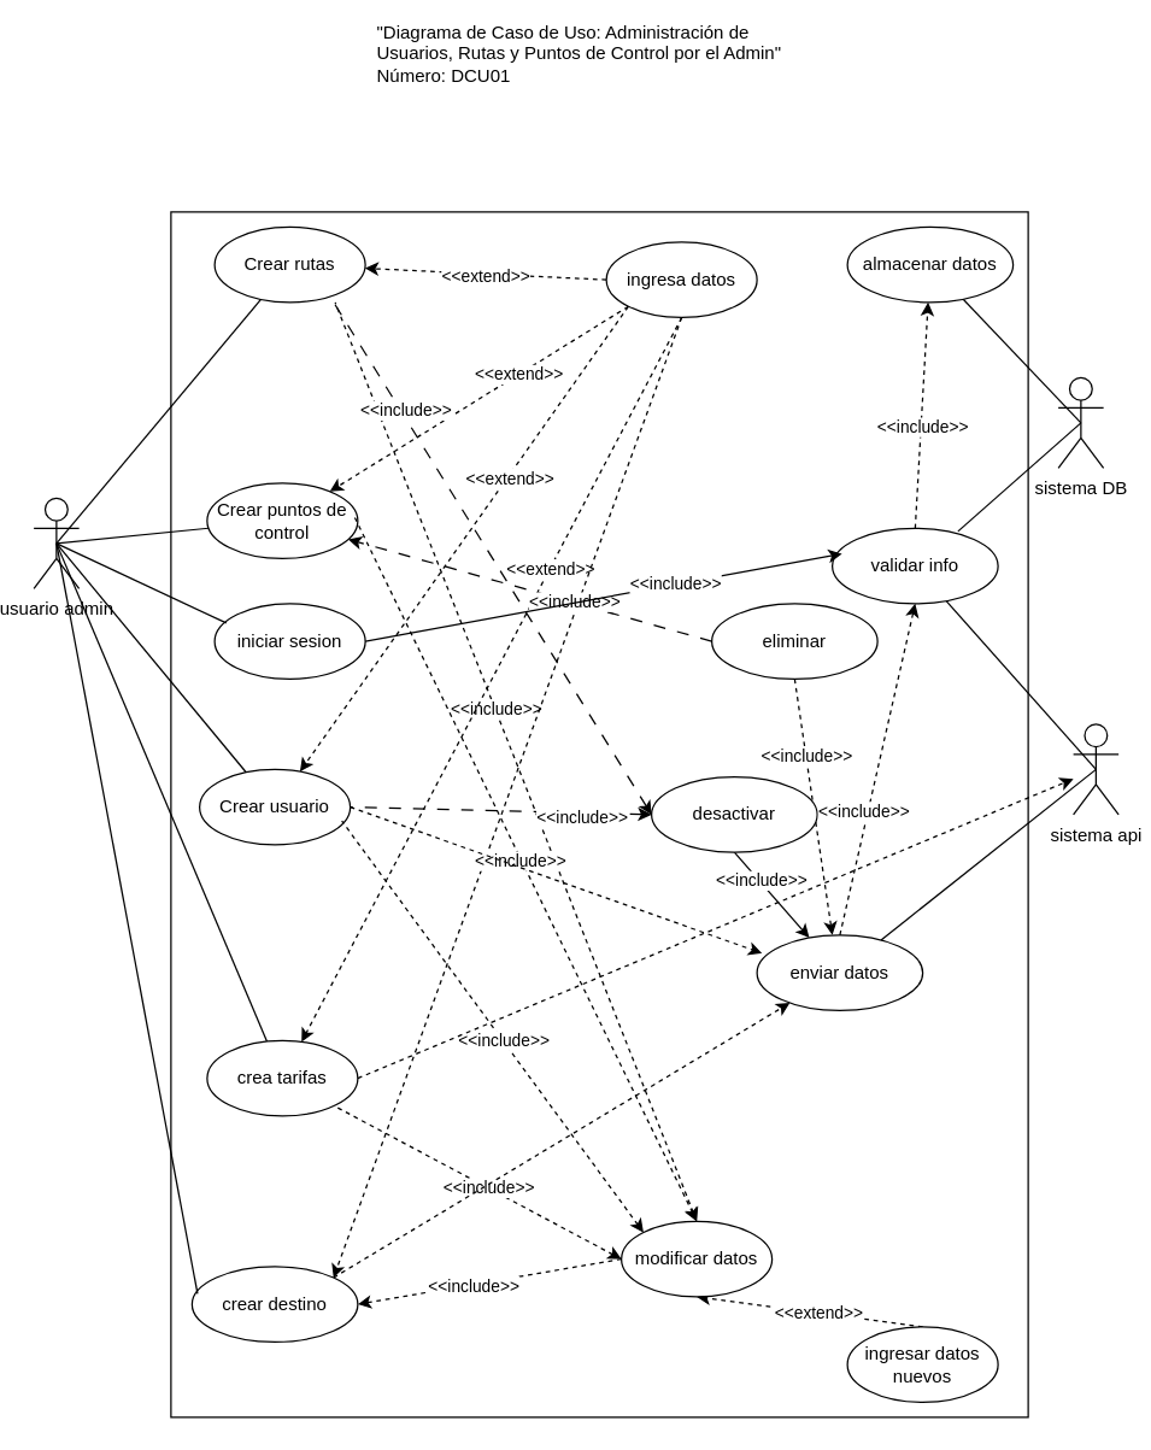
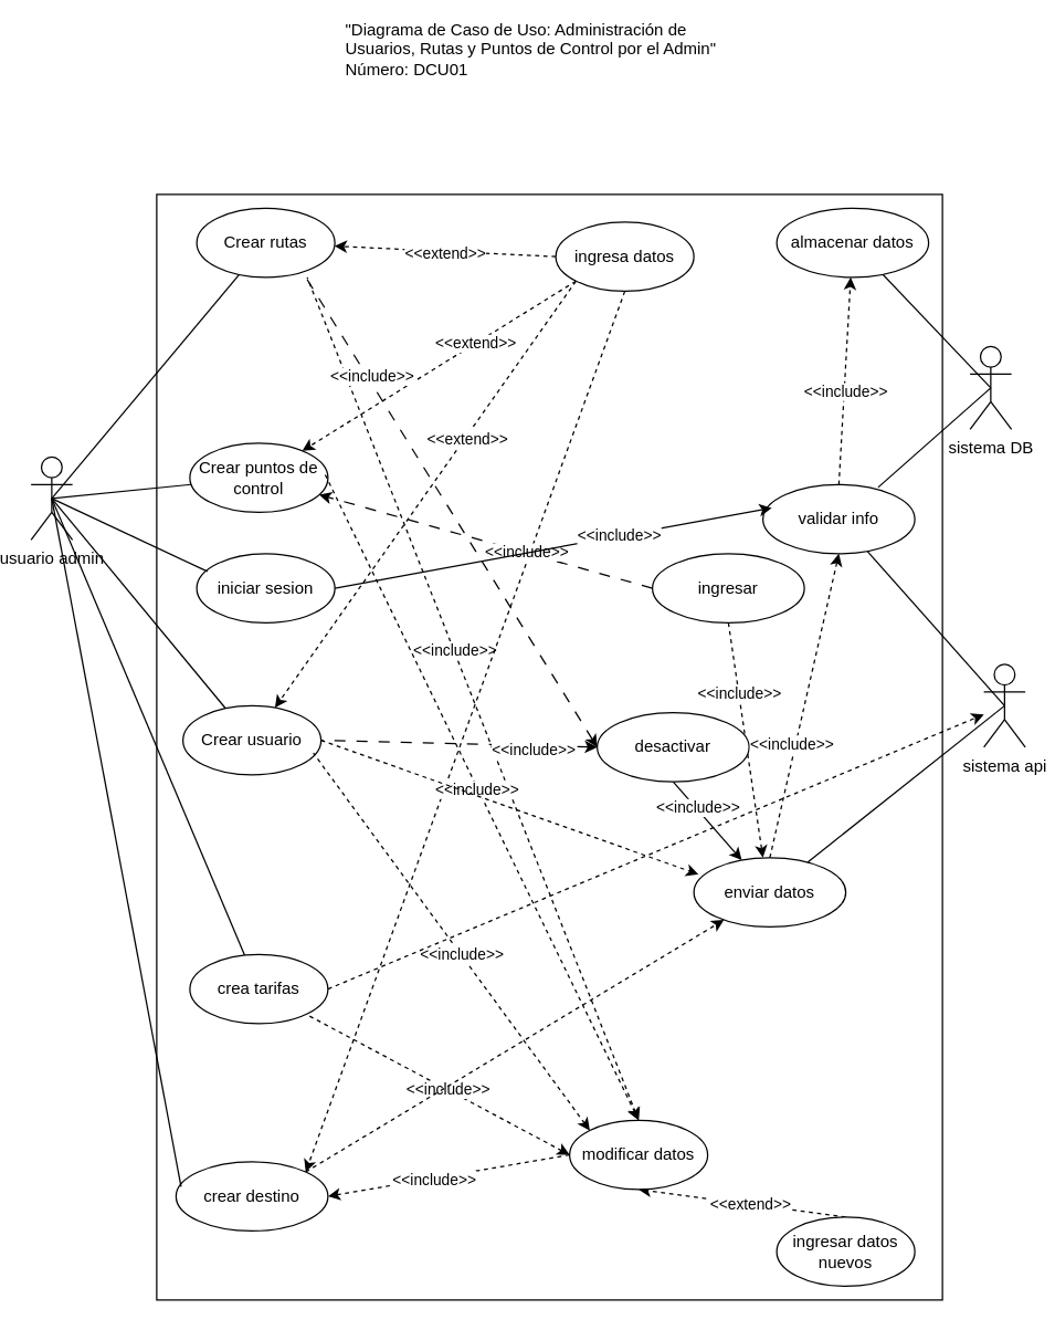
  <mxCell id="0" />
  <mxCell id="1" parent="0" />
  <mxCell id="2" value="&lt;div&gt;&lt;span style=&quot;background-color: initial;&quot;&gt;&quot;Diagrama de Caso de Uso: Administración de Usuarios, Rutas y Puntos de Control por el Admin&quot;&lt;/span&gt;&lt;/div&gt;&lt;div&gt;&lt;span style=&quot;background-color: initial;&quot;&gt;Número: DCU01&lt;/span&gt;&lt;br&gt;&lt;/div&gt;" style="text;html=1;align=left;verticalAlign=middle;whiteSpace=wrap;rounded=0;" vertex="1" parent="1"><mxGeometry x="246" y="20" width="296" height="30" as="geometry" /></mxCell>
  <mxCell id="3" value="" style="rounded=0;whiteSpace=wrap;html=1;" vertex="1" parent="1"><mxGeometry x="111" y="140" width="569" height="800" as="geometry" /></mxCell>
  <mxCell id="4" value="Crear rutas" style="ellipse;whiteSpace=wrap;html=1;" vertex="1" parent="1"><mxGeometry x="140" y="150" width="100" height="50" as="geometry" /></mxCell>
  <mxCell id="5" value="Crear puntos de control" style="ellipse;whiteSpace=wrap;html=1;" vertex="1" parent="1"><mxGeometry x="135" y="320" width="100" height="50" as="geometry" /></mxCell>
  <mxCell id="6" value="Crear usuario" style="ellipse;whiteSpace=wrap;html=1;" vertex="1" parent="1"><mxGeometry x="130" y="510" width="100" height="50" as="geometry" /></mxCell>
  <mxCell id="7" style="rounded=0;orthogonalLoop=1;jettySize=auto;html=1;exitX=0.5;exitY=0;exitDx=0;exitDy=0;entryX=0.5;entryY=1;entryDx=0;entryDy=0;dashed=1;" edge="1" parent="1" source="9" target="17"><mxGeometry relative="1" as="geometry" /></mxCell>
  <mxCell id="8" value="&amp;lt;&amp;lt;extend&amp;gt;&amp;gt;" style="edgeLabel;html=1;align=center;verticalAlign=middle;resizable=0;points=[];" vertex="1" connectable="0" parent="7"><mxGeometry x="-0.076" relative="1" as="geometry"><mxPoint as="offset" /></mxGeometry></mxCell>
  <mxCell id="9" value="ingresar datos nuevos" style="ellipse;whiteSpace=wrap;html=1;" vertex="1" parent="1"><mxGeometry x="560" y="880" width="100" height="50" as="geometry" /></mxCell>
  <mxCell id="10" value="crea tarifas" style="ellipse;whiteSpace=wrap;html=1;" vertex="1" parent="1"><mxGeometry x="135" y="690" width="100" height="50" as="geometry" /></mxCell>
  <mxCell id="11" style="rounded=0;orthogonalLoop=1;jettySize=auto;html=1;exitX=0.5;exitY=0;exitDx=0;exitDy=0;dashed=1;entryX=0.8;entryY=1;entryDx=0;entryDy=0;entryPerimeter=0;startArrow=classic;startFill=1;endArrow=none;endFill=0;" edge="1" parent="1" source="17" target="4"><mxGeometry relative="1" as="geometry"><mxPoint x="280" y="280" as="targetPoint" /></mxGeometry></mxCell>
  <mxCell id="12" value="&amp;lt;&amp;lt;include&amp;gt;&amp;gt;" style="edgeLabel;html=1;align=center;verticalAlign=middle;resizable=0;points=[];" vertex="1" connectable="0" parent="11"><mxGeometry x="0.118" y="-1" relative="1" as="geometry"><mxPoint as="offset" /></mxGeometry></mxCell>
  <mxCell id="13" style="rounded=0;orthogonalLoop=1;jettySize=auto;html=1;exitX=0;exitY=0.5;exitDx=0;exitDy=0;entryX=1;entryY=0.5;entryDx=0;entryDy=0;dashed=1;" edge="1" parent="1" source="17" target="55"><mxGeometry relative="1" as="geometry" /></mxCell>
  <mxCell id="14" value="&amp;lt;&amp;lt;include&amp;gt;&amp;gt;" style="edgeLabel;html=1;align=center;verticalAlign=middle;resizable=0;points=[];" vertex="1" connectable="0" parent="13"><mxGeometry x="0.13" y="1" relative="1" as="geometry"><mxPoint as="offset" /></mxGeometry></mxCell>
  <mxCell id="15" style="rounded=0;orthogonalLoop=1;jettySize=auto;html=1;exitX=0;exitY=0.5;exitDx=0;exitDy=0;dashed=1;startArrow=classic;startFill=1;endArrow=none;endFill=0;" edge="1" parent="1" source="17" target="10"><mxGeometry relative="1" as="geometry" /></mxCell>
  <mxCell id="16" value="&amp;lt;&amp;lt;include&amp;gt;&amp;gt;" style="edgeLabel;html=1;align=center;verticalAlign=middle;resizable=0;points=[];" vertex="1" connectable="0" parent="15"><mxGeometry x="-0.074" relative="1" as="geometry"><mxPoint as="offset" /></mxGeometry></mxCell>
  <mxCell id="17" value="modificar datos" style="ellipse;whiteSpace=wrap;html=1;" vertex="1" parent="1"><mxGeometry x="410" y="810" width="100" height="50" as="geometry" /></mxCell>
  <mxCell id="18" style="rounded=0;orthogonalLoop=1;jettySize=auto;html=1;exitX=0.5;exitY=0.5;exitDx=0;exitDy=0;exitPerimeter=0;endArrow=none;endFill=0;" edge="1" parent="1" source="22" target="4"><mxGeometry relative="1" as="geometry" /></mxCell>
  <mxCell id="19" style="rounded=0;orthogonalLoop=1;jettySize=auto;html=1;exitX=0.5;exitY=0.5;exitDx=0;exitDy=0;exitPerimeter=0;endArrow=none;endFill=0;" edge="1" parent="1" source="22" target="5"><mxGeometry relative="1" as="geometry" /></mxCell>
  <mxCell id="20" style="rounded=0;orthogonalLoop=1;jettySize=auto;html=1;exitX=0.5;exitY=0.5;exitDx=0;exitDy=0;exitPerimeter=0;endArrow=none;endFill=0;" edge="1" parent="1" source="22" target="6"><mxGeometry relative="1" as="geometry" /></mxCell>
  <mxCell id="21" style="rounded=0;orthogonalLoop=1;jettySize=auto;html=1;exitX=0.5;exitY=0.5;exitDx=0;exitDy=0;exitPerimeter=0;endArrow=none;endFill=0;" edge="1" parent="1" source="22" target="10"><mxGeometry relative="1" as="geometry" /></mxCell>
  <mxCell id="22" value="usuario admin" style="shape=umlActor;verticalLabelPosition=bottom;verticalAlign=top;html=1;outlineConnect=0;" vertex="1" parent="1"><mxGeometry x="20" y="330" width="30" height="60" as="geometry" /></mxCell>
  <mxCell id="23" style="rounded=0;orthogonalLoop=1;jettySize=auto;html=1;exitX=0;exitY=0.5;exitDx=0;exitDy=0;dashed=1;" edge="1" parent="1" source="32" target="4"><mxGeometry relative="1" as="geometry" /></mxCell>
  <mxCell id="24" value="&amp;lt;&amp;lt;extend&amp;gt;&amp;gt;" style="edgeLabel;html=1;align=center;verticalAlign=middle;resizable=0;points=[];" vertex="1" connectable="0" parent="23"><mxGeometry x="0.012" y="1" relative="1" as="geometry"><mxPoint as="offset" /></mxGeometry></mxCell>
  <mxCell id="25" style="rounded=0;orthogonalLoop=1;jettySize=auto;html=1;exitX=0;exitY=1;exitDx=0;exitDy=0;dashed=1;" edge="1" parent="1" source="32" target="5"><mxGeometry relative="1" as="geometry" /></mxCell>
  <mxCell id="26" value="&amp;lt;&amp;lt;extend&amp;gt;&amp;gt;" style="edgeLabel;html=1;align=center;verticalAlign=middle;resizable=0;points=[];" vertex="1" connectable="0" parent="25"><mxGeometry x="-0.264" y="-1" relative="1" as="geometry"><mxPoint as="offset" /></mxGeometry></mxCell>
- <mxCell id="27" style="rounded=0;orthogonalLoop=1;jettySize=auto;html=1;exitX=0.5;exitY=1;exitDx=0;exitDy=0;dashed=1;" edge="1" parent="1" source="32" target="10"><mxGeometry relative="1" as="geometry" /></mxCell>
- <mxCell id="28" value="&amp;lt;&amp;lt;extend&amp;gt;&amp;gt;" style="edgeLabel;html=1;align=center;verticalAlign=middle;resizable=0;points=[];" vertex="1" connectable="0" parent="27"><mxGeometry x="-0.306" relative="1" as="geometry"><mxPoint as="offset" /></mxGeometry></mxCell>
  <mxCell id="29" style="rounded=0;orthogonalLoop=1;jettySize=auto;html=1;exitX=0;exitY=1;exitDx=0;exitDy=0;dashed=1;" edge="1" parent="1" source="32" target="6"><mxGeometry relative="1" as="geometry" /></mxCell>
  <mxCell id="30" value="&amp;lt;&amp;lt;extend&amp;gt;&amp;gt;" style="edgeLabel;html=1;align=center;verticalAlign=middle;resizable=0;points=[];" vertex="1" connectable="0" parent="29"><mxGeometry x="-0.262" y="1" relative="1" as="geometry"><mxPoint as="offset" /></mxGeometry></mxCell>
  <mxCell id="31" style="rounded=0;orthogonalLoop=1;jettySize=auto;html=1;exitX=0.5;exitY=1;exitDx=0;exitDy=0;entryX=1;entryY=0;entryDx=0;entryDy=0;dashed=1;" edge="1" parent="1" source="32" target="55"><mxGeometry relative="1" as="geometry" /></mxCell>
  <mxCell id="32" value="ingresa datos" style="ellipse;whiteSpace=wrap;html=1;" vertex="1" parent="1"><mxGeometry x="400" y="160" width="100" height="50" as="geometry" /></mxCell>
  <mxCell id="33" style="rounded=0;orthogonalLoop=1;jettySize=auto;html=1;exitX=0.5;exitY=0.5;exitDx=0;exitDy=0;exitPerimeter=0;endArrow=none;endFill=0;" edge="1" parent="1" source="34" target="63"><mxGeometry relative="1" as="geometry" /></mxCell>
  <mxCell id="34" value="sistema DB" style="shape=umlActor;verticalLabelPosition=bottom;verticalAlign=top;html=1;outlineConnect=0;" vertex="1" parent="1"><mxGeometry x="700" y="250" width="30" height="60" as="geometry" /></mxCell>
  <mxCell id="35" style="rounded=0;orthogonalLoop=1;jettySize=auto;html=1;exitX=0.5;exitY=0.5;exitDx=0;exitDy=0;exitPerimeter=0;endArrow=none;endFill=0;" edge="1" parent="1" source="37" target="59"><mxGeometry relative="1" as="geometry" /></mxCell>
  <mxCell id="36" style="rounded=0;orthogonalLoop=1;jettySize=auto;html=1;exitX=0.5;exitY=0.5;exitDx=0;exitDy=0;exitPerimeter=0;endArrow=none;endFill=0;" edge="1" parent="1" source="37" target="62"><mxGeometry relative="1" as="geometry" /></mxCell>
  <mxCell id="37" value="sistema api" style="shape=umlActor;verticalLabelPosition=bottom;verticalAlign=top;html=1;outlineConnect=0;" vertex="1" parent="1"><mxGeometry x="710" y="480" width="30" height="60" as="geometry" /></mxCell>
  <mxCell id="38" style="rounded=0;orthogonalLoop=1;jettySize=auto;html=1;exitX=0;exitY=0;exitDx=0;exitDy=0;entryX=0.944;entryY=0.684;entryDx=0;entryDy=0;entryPerimeter=0;dashed=1;startArrow=classic;startFill=1;endArrow=none;endFill=0;" edge="1" parent="1" source="17" target="6"><mxGeometry relative="1" as="geometry" /></mxCell>
  <mxCell id="39" value="&amp;lt;&amp;lt;include&amp;gt;&amp;gt;" style="edgeLabel;html=1;align=center;verticalAlign=middle;resizable=0;points=[];" vertex="1" connectable="0" parent="38"><mxGeometry x="-0.069" relative="1" as="geometry"><mxPoint as="offset" /></mxGeometry></mxCell>
  <mxCell id="40" style="rounded=0;orthogonalLoop=1;jettySize=auto;html=1;exitX=0.5;exitY=0;exitDx=0;exitDy=0;entryX=0.972;entryY=0.422;entryDx=0;entryDy=0;entryPerimeter=0;dashed=1;startArrow=classic;startFill=1;endArrow=none;endFill=0;" edge="1" parent="1" source="17" target="5"><mxGeometry relative="1" as="geometry" /></mxCell>
  <mxCell id="41" value="&amp;lt;&amp;lt;include&amp;gt;&amp;gt;" style="edgeLabel;html=1;align=center;verticalAlign=middle;resizable=0;points=[];" vertex="1" connectable="0" parent="40"><mxGeometry x="0.026" y="1" relative="1" as="geometry"><mxPoint as="offset" /></mxGeometry></mxCell>
  <mxCell id="42" style="rounded=0;orthogonalLoop=1;jettySize=auto;html=1;exitX=0;exitY=0.5;exitDx=0;exitDy=0;dashed=1;dashPattern=8 8;" edge="1" parent="1" source="46" target="5"><mxGeometry relative="1" as="geometry" /></mxCell>
  <mxCell id="43" value="&amp;lt;&amp;lt;include&amp;gt;&amp;gt;" style="edgeLabel;html=1;align=center;verticalAlign=middle;resizable=0;points=[];" vertex="1" connectable="0" parent="42"><mxGeometry x="-0.239" y="-1" relative="1" as="geometry"><mxPoint as="offset" /></mxGeometry></mxCell>
  <mxCell id="44" style="rounded=0;orthogonalLoop=1;jettySize=auto;html=1;exitX=0.5;exitY=1;exitDx=0;exitDy=0;startArrow=none;startFill=0;dashed=1;" edge="1" parent="1" source="46"><mxGeometry relative="1" as="geometry"><mxPoint x="550" y="620" as="targetPoint" /></mxGeometry></mxCell>
  <mxCell id="45" value="&amp;lt;&amp;lt;include&amp;gt;&amp;gt;" style="edgeLabel;html=1;align=center;verticalAlign=middle;resizable=0;points=[];" vertex="1" connectable="0" parent="44"><mxGeometry x="-0.408" relative="1" as="geometry"><mxPoint as="offset" /></mxGeometry></mxCell>
- <mxCell id="46" value="eliminar" style="ellipse;whiteSpace=wrap;html=1;" vertex="1" parent="1"><mxGeometry x="470" y="400" width="110" height="50" as="geometry" /></mxCell>
+ <mxCell id="46" value="ingresar" style="ellipse;whiteSpace=wrap;html=1;" vertex="1" parent="1"><mxGeometry x="470" y="400" width="110" height="50" as="geometry" /></mxCell>
  <mxCell id="47" style="rounded=0;orthogonalLoop=1;jettySize=auto;html=1;exitX=0;exitY=0.5;exitDx=0;exitDy=0;entryX=1;entryY=0.5;entryDx=0;entryDy=0;dashed=1;dashPattern=8 8;endArrow=none;endFill=0;startArrow=classic;startFill=1;" edge="1" parent="1" source="51" target="6"><mxGeometry relative="1" as="geometry" /></mxCell>
  <mxCell id="48" value="&amp;lt;&amp;lt;include&amp;gt;&amp;gt;" style="edgeLabel;html=1;align=center;verticalAlign=middle;resizable=0;points=[];" vertex="1" connectable="0" parent="47"><mxGeometry x="-0.543" y="3" relative="1" as="geometry"><mxPoint as="offset" /></mxGeometry></mxCell>
  <mxCell id="49" style="rounded=0;orthogonalLoop=1;jettySize=auto;html=1;exitX=0.5;exitY=1;exitDx=0;exitDy=0;startArrow=none;startFill=0;dashed=0;" edge="1" parent="1" source="51" target="59"><mxGeometry relative="1" as="geometry" /></mxCell>
  <mxCell id="50" value="&amp;lt;&amp;lt;include&amp;gt;&amp;gt;" style="edgeLabel;html=1;align=center;verticalAlign=middle;resizable=0;points=[];" vertex="1" connectable="0" parent="49"><mxGeometry x="-0.322" y="1" relative="1" as="geometry"><mxPoint as="offset" /></mxGeometry></mxCell>
  <mxCell id="51" value="desactivar" style="ellipse;whiteSpace=wrap;html=1;" vertex="1" parent="1"><mxGeometry x="430" y="515" width="110" height="50" as="geometry" /></mxCell>
  <mxCell id="52" style="rounded=0;orthogonalLoop=1;jettySize=auto;html=1;exitX=0;exitY=0.5;exitDx=0;exitDy=0;entryX=0.758;entryY=0.898;entryDx=0;entryDy=0;entryPerimeter=0;dashed=1;dashPattern=8 8;startArrow=classic;startFill=1;endArrow=none;endFill=0;" edge="1" parent="1" source="51" target="4"><mxGeometry relative="1" as="geometry" /></mxCell>
  <mxCell id="53" value="&amp;lt;&amp;lt;include&amp;gt;&amp;gt;" style="edgeLabel;html=1;align=center;verticalAlign=middle;resizable=0;points=[];" vertex="1" connectable="0" parent="52"><mxGeometry x="0.548" y="-3" relative="1" as="geometry"><mxPoint as="offset" /></mxGeometry></mxCell>
  <mxCell id="54" style="rounded=0;orthogonalLoop=1;jettySize=auto;html=1;exitX=1;exitY=0;exitDx=0;exitDy=0;dashed=1;" edge="1" parent="1" source="55" target="59"><mxGeometry relative="1" as="geometry" /></mxCell>
  <mxCell id="55" value="crear destino" style="ellipse;whiteSpace=wrap;html=1;" vertex="1" parent="1"><mxGeometry x="125" y="840" width="110" height="50" as="geometry" /></mxCell>
  <mxCell id="56" style="rounded=0;orthogonalLoop=1;jettySize=auto;html=1;exitX=0.5;exitY=0.5;exitDx=0;exitDy=0;exitPerimeter=0;entryX=0.033;entryY=0.36;entryDx=0;entryDy=0;entryPerimeter=0;endArrow=none;endFill=0;" edge="1" parent="1" source="22" target="55"><mxGeometry relative="1" as="geometry" /></mxCell>
  <mxCell id="57" style="rounded=0;orthogonalLoop=1;jettySize=auto;html=1;exitX=0.5;exitY=0;exitDx=0;exitDy=0;entryX=0.5;entryY=1;entryDx=0;entryDy=0;dashed=1;" edge="1" parent="1" source="59" target="62"><mxGeometry relative="1" as="geometry" /></mxCell>
  <mxCell id="58" value="&amp;lt;&amp;lt;include&amp;gt;&amp;gt;" style="edgeLabel;html=1;align=center;verticalAlign=middle;resizable=0;points=[];" vertex="1" connectable="0" parent="57"><mxGeometry x="-0.251" y="3" relative="1" as="geometry"><mxPoint as="offset" /></mxGeometry></mxCell>
  <mxCell id="59" value="enviar datos" style="ellipse;whiteSpace=wrap;html=1;" vertex="1" parent="1"><mxGeometry x="500" y="620" width="110" height="50" as="geometry" /></mxCell>
  <mxCell id="60" style="rounded=0;orthogonalLoop=1;jettySize=auto;html=1;exitX=0.5;exitY=0;exitDx=0;exitDy=0;dashed=1;" edge="1" parent="1" source="62" target="63"><mxGeometry relative="1" as="geometry" /></mxCell>
  <mxCell id="61" value="&amp;lt;&amp;lt;include&amp;gt;&amp;gt;" style="edgeLabel;html=1;align=center;verticalAlign=middle;resizable=0;points=[];" vertex="1" connectable="0" parent="60"><mxGeometry x="-0.092" y="-1" relative="1" as="geometry"><mxPoint as="offset" /></mxGeometry></mxCell>
  <mxCell id="62" value="validar info" style="ellipse;whiteSpace=wrap;html=1;" vertex="1" parent="1"><mxGeometry x="550" y="350" width="110" height="50" as="geometry" /></mxCell>
  <mxCell id="63" value="almacenar datos" style="ellipse;whiteSpace=wrap;html=1;" vertex="1" parent="1"><mxGeometry x="560" y="150" width="110" height="50" as="geometry" /></mxCell>
  <mxCell id="64" style="rounded=0;orthogonalLoop=1;jettySize=auto;html=1;exitX=0.5;exitY=0.5;exitDx=0;exitDy=0;exitPerimeter=0;entryX=0.758;entryY=0.04;entryDx=0;entryDy=0;entryPerimeter=0;endArrow=none;endFill=0;" edge="1" parent="1" source="34" target="62"><mxGeometry relative="1" as="geometry" /></mxCell>
  <mxCell id="65" style="rounded=0;orthogonalLoop=1;jettySize=auto;html=1;exitX=1;exitY=0.5;exitDx=0;exitDy=0;dashed=1;" edge="1" parent="1" source="10" target="37"><mxGeometry relative="1" as="geometry" /></mxCell>
  <mxCell id="66" style="rounded=0;orthogonalLoop=1;jettySize=auto;html=1;exitX=1;exitY=0.5;exitDx=0;exitDy=0;entryX=0.03;entryY=0.24;entryDx=0;entryDy=0;entryPerimeter=0;dashed=1;" edge="1" parent="1" source="6" target="59"><mxGeometry relative="1" as="geometry" /></mxCell>
  <mxCell id="67" value="iniciar sesion" style="ellipse;whiteSpace=wrap;html=1;" vertex="1" parent="1"><mxGeometry x="140" y="400" width="100" height="50" as="geometry" /></mxCell>
  <mxCell id="68" style="rounded=0;orthogonalLoop=1;jettySize=auto;html=1;exitX=0.5;exitY=0.5;exitDx=0;exitDy=0;exitPerimeter=0;entryX=0.077;entryY=0.257;entryDx=0;entryDy=0;entryPerimeter=0;endArrow=none;endFill=0;" edge="1" parent="1" source="22" target="67"><mxGeometry relative="1" as="geometry" /></mxCell>
  <mxCell id="69" style="rounded=0;orthogonalLoop=1;jettySize=auto;html=1;exitX=1;exitY=0.5;exitDx=0;exitDy=0;entryX=0.058;entryY=0.337;entryDx=0;entryDy=0;entryPerimeter=0;" edge="1" parent="1" source="67" target="62"><mxGeometry relative="1" as="geometry" /></mxCell>
  <mxCell id="70" value="&amp;lt;&amp;lt;include&amp;gt;&amp;gt;" style="edgeLabel;html=1;align=center;verticalAlign=middle;resizable=0;points=[];" vertex="1" connectable="0" parent="69"><mxGeometry x="0.301" y="1" relative="1" as="geometry"><mxPoint as="offset" /></mxGeometry></mxCell>
